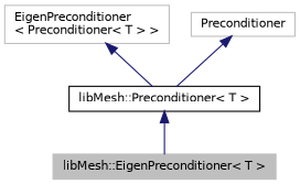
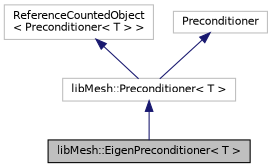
  digraph {
    node [color=black fillcolor=white fontname=Helvetica fontsize=10 shape=record style=filled]
    edge [color=midnightblue dir=back fontname=Helvetica fontsize=10 labelfontname=Helvetica labelfontsize=10 style=solid]
-   n1 [color=grey75 fillcolor=grey75 fontcolor=black height=0.2 label="libMesh::EigenPreconditioner\< T \>" width=0.4]
-   n2 [height=0.2 label="libMesh::Preconditioner\< T \>" width=0.4]
-   n3 [color=grey75 height=0.2 label="EigenPreconditioner\l\< Preconditioner\< T \> \>" width=0.4]
+   n1 [fillcolor=grey75 fontcolor=black height=0.2 label="libMesh::EigenPreconditioner\< T \>" width=0.4]
+   n2 [color=grey75 height=0.2 label="libMesh::Preconditioner\< T \>" width=0.4]
+   n3 [color=grey75 height=0.2 label="ReferenceCountedObject\l\< Preconditioner\< T \> \>" width=0.4]
    n4 [color=grey75 height=0.2 label=Preconditioner width=0.4]
    n2 -> n1
    n3 -> n2
    n4 -> n2
  }
